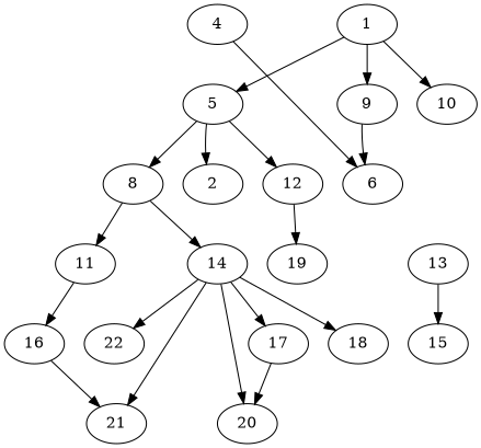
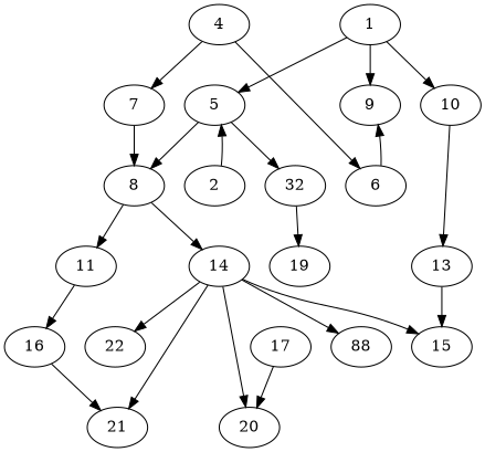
  digraph {
    1 [alpha=52.98]
    5 [alpha=142.65]
    9 [alpha=63.85]
    10 [alpha=76.74]
    8 [alpha=41.67]
-   12 [alpha=191.11]
+   12 [alpha=191.11 label=32]
    13 [alpha=76.81]
    11 [alpha=87.32]
    14 [alpha=70.72]
    19 [alpha=110.13]
    15 [alpha=107.50]
    2 [alpha=77.58]
+   7 [alpha=177.87]
    4 [alpha=150.78]
    6 [alpha=60.55]
    16 [alpha=144.63]
    17 [alpha=184.40]
-   18 [alpha=173.35]
+   18 [alpha=173.35 label=88]
    20 [alpha=172.30]
    21 [alpha=92.64]
    22 [alpha=23.17]
    1 -> 5
    1 -> 9
    1 -> 10
    5 -> 8
    5 -> 12
+   10 -> 13
    8 -> 11
    8 -> 14
    12 -> 19
    13 -> 15
    11 -> 16
-   14 -> 17
+   14 -> 15
    14 -> 18
    14 -> 20
    14 -> 21
    14 -> 22
-   5 -> 2
+   2 -> 5
+   7 -> 8
+   4 -> 7
    4 -> 6
-   9 -> 6
+   6 -> 9
    16 -> 21
    17 -> 20
  }
